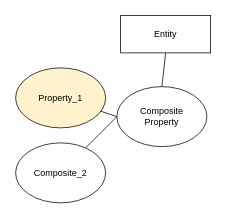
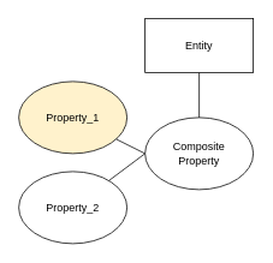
  <mxCell id="0" />
  <mxCell id="1" parent="0" />
  <mxCell id="2" style="edgeStyle=none;rounded=0;orthogonalLoop=1;jettySize=auto;html=1;entryX=0;entryY=0.5;entryDx=0;entryDy=0;endArrow=none;endFill=0;" edge="1" parent="1" source="3" target="7"><mxGeometry relative="1" as="geometry" /></mxCell>
  <mxCell id="3" value="Property_1" style="ellipse;whiteSpace=wrap;html=1;fillColor=#fff2cc;" vertex="1" parent="1"><mxGeometry x="20" y="90" width="120" height="80" as="geometry" /></mxCell>
  <mxCell id="4" style="edgeStyle=none;rounded=0;orthogonalLoop=1;jettySize=auto;html=1;entryX=0;entryY=0.5;entryDx=0;entryDy=0;endArrow=none;endFill=0;" edge="1" parent="1" source="5" target="7"><mxGeometry relative="1" as="geometry" /></mxCell>
- <mxCell id="5" value="Composite_2" style="ellipse;whiteSpace=wrap;html=1;" vertex="1" parent="1"><mxGeometry x="20" y="190" width="120" height="80" as="geometry" /></mxCell>
+ <mxCell id="5" value="Property_2" style="ellipse;whiteSpace=wrap;html=1;" vertex="1" parent="1"><mxGeometry x="20" y="190" width="120" height="80" as="geometry" /></mxCell>
  <mxCell id="6" style="rounded=0;orthogonalLoop=1;jettySize=auto;html=1;exitX=0.5;exitY=0;exitDx=0;exitDy=0;entryX=0.5;entryY=1;entryDx=0;entryDy=0;endArrow=none;endFill=0;" edge="1" parent="1" source="7" target="8"><mxGeometry relative="1" as="geometry" /></mxCell>
- <mxCell id="7" value="Composite&lt;br&gt;Property" style="ellipse;whiteSpace=wrap;html=1;" vertex="1" parent="1"><mxGeometry x="155" y="115" width="120" height="80" as="geometry" /></mxCell>
- <mxCell id="8" value="Entity" style="rounded=0;whiteSpace=wrap;html=1;" vertex="1" parent="1"><mxGeometry x="160" y="20" width="120" height="50" as="geometry" /></mxCell>
+ <mxCell id="7" value="Composite&lt;br&gt;Property" style="ellipse;whiteSpace=wrap;html=1;" vertex="1" parent="1"><mxGeometry x="160" y="130" width="120" height="80" as="geometry" /></mxCell>
+ <mxCell id="8" value="Entity" style="rounded=0;whiteSpace=wrap;html=1;" vertex="1" parent="1"><mxGeometry x="160" y="20" width="120" height="60" as="geometry" /></mxCell>
